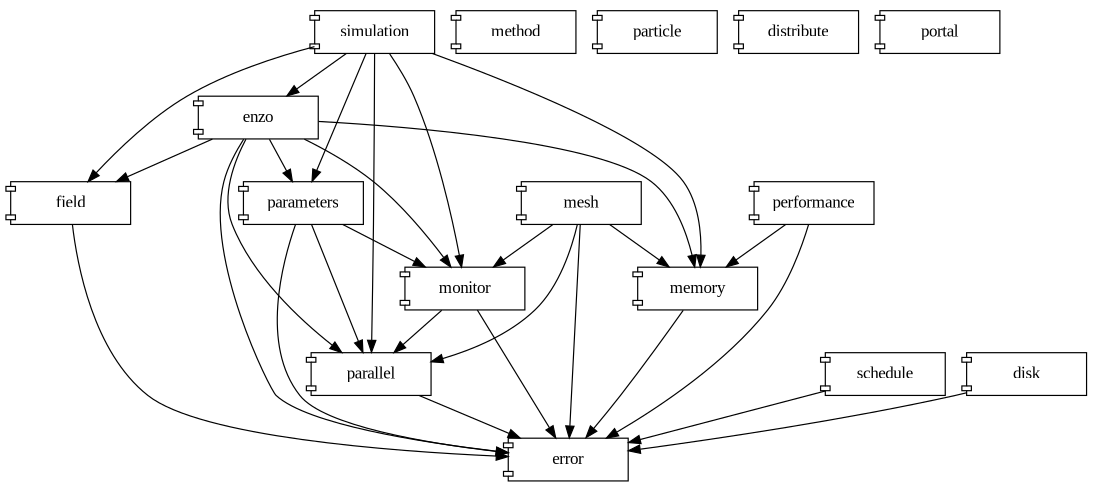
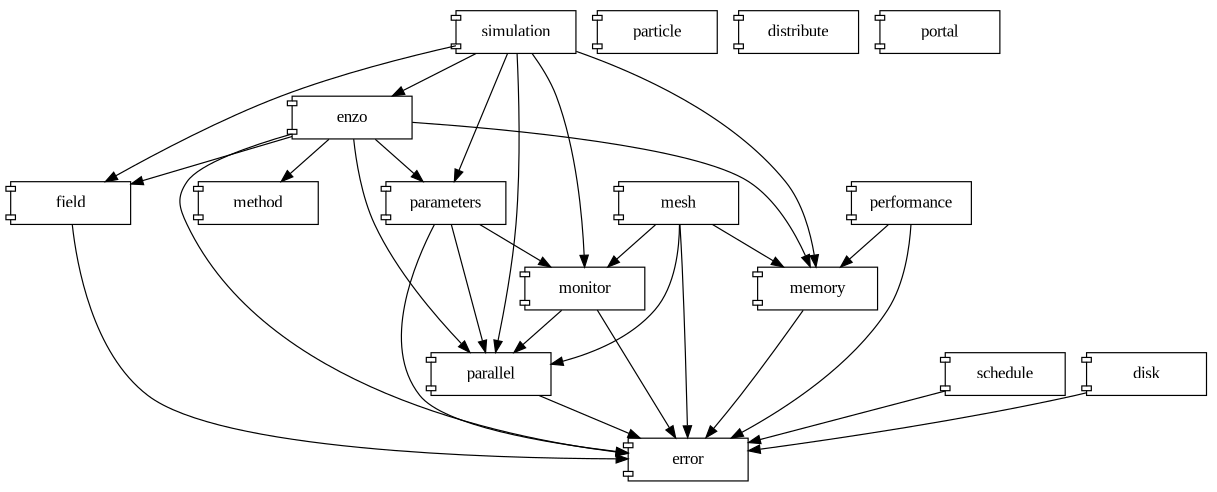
  digraph {
    fontname="Liberation Serif"
    node [fixedsize=true fontname="Liberation Serif" shape=component]
    edge [fontname="Liberation Serif"]
    enzo [width=1.4]
    field [width=1.4]
    memory [width=1.4]
    parallel [width=1.4]
    parameters [width=1.4]
    monitor [width=1.4]
    error [width=1.4]
    simulation [width=1.4]
    method [width=1.4]
    mesh [width=1.4]
    particle [width=1.4]
    distribute [width=1.4]
    schedule [width=1.4]
    disk [width=1.4]
    portal [width=1.4]
    performance [width=1.4]
    enzo -> field
    enzo -> memory
    enzo -> parallel
    enzo -> parameters
-   enzo -> monitor
+   enzo -> method
    enzo -> error
    field -> error
    memory -> error
    parallel -> error
    parameters -> parallel
    parameters -> monitor
    parameters -> error
    monitor -> parallel
    monitor -> error
    simulation -> enzo
    simulation -> field
    simulation -> memory
    simulation -> parallel
    simulation -> parameters
    simulation -> monitor
    mesh -> memory
    mesh -> parallel
    mesh -> monitor
    mesh -> error
    schedule -> error
    disk -> error
    performance -> memory
    performance -> error
  }
